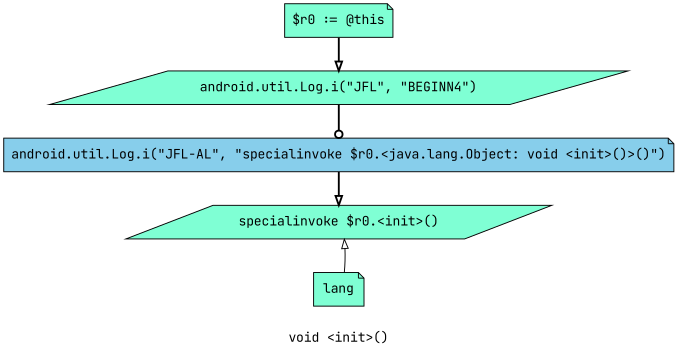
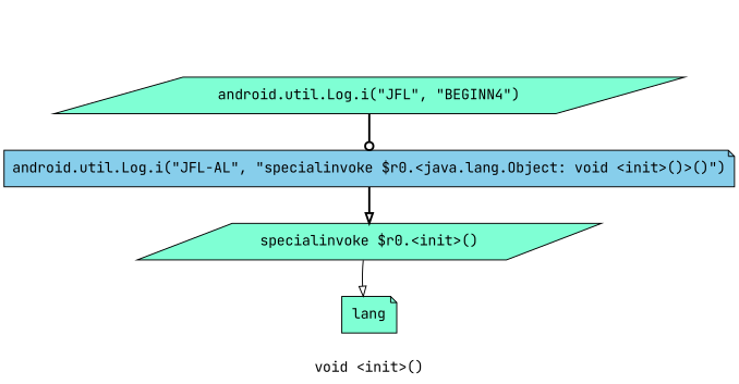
  digraph {
    fontname="JetBrains Mono"
    label="void <init>()"
    node [fillcolor=aquamarine fontname="JetBrains Mono" method=23513 shape=note style=filled]
    edge [arrowhead=onormal fontname="JetBrains Mono" style=bold]
-   n1 [label="$r0 := @this"]
    n2 [invoke_real="<android.util.Log: int i(java.lang.String,java.lang.String)>" invoke_target="<android.util.Log: int i(java.lang.String,java.lang.String)>" label="android.util.Log.i(\"JFL\", \"BEGINN4\")" shape=parallelogram]
    n3 [fillcolor=skyblue invoke_real="<android.util.Log: int i(java.lang.String,java.lang.String)>" invoke_target="<android.util.Log: int i(java.lang.String,java.lang.String)>" label="android.util.Log.i(\"JFL-AL\", \"specialinvoke $r0.<java.lang.Object: void <init>()>()\")"]
    n4 [invoke_real="<java.lang.Object: void <init>()>" invoke_target="<java.lang.Object: void <init>()>" label="specialinvoke $r0.<init>()" shape=parallelogram]
    n5 [label=lang]
-   n1 -> n2
    n2 -> n3 [arrowhead=odot]
    n3 -> n4
-   n5 -> n4 [style=solid]
+   n4 -> n5 [style=solid]
  }
